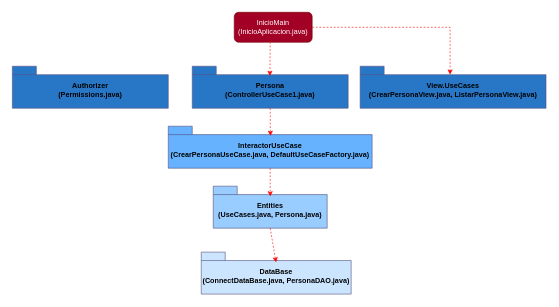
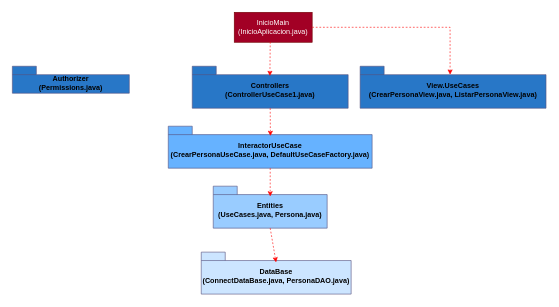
  <mxCell id="0" />
  <mxCell id="1" parent="0" />
- <mxCell id="2" value="InicioMain&lt;br&gt;(InicioAplicacion.java)" style="html=1;whiteSpace=wrap;fillColor=#a20025;strokeColor=#6F0000;fontColor=#ffffff;rounded=1;" vertex="1" parent="1"><mxGeometry x="390" y="20" width="130" height="50" as="geometry" /></mxCell>
- <mxCell id="3" value="Persona&lt;br&gt;(ControllerUseCase1.java)" style="shape=folder;fontStyle=1;spacingTop=10;tabWidth=40;tabHeight=14;tabPosition=left;html=1;whiteSpace=wrap;fillColor=#2877C7;strokeColor=#56517e;" vertex="1" parent="1"><mxGeometry x="320" y="110" width="260" height="70" as="geometry" /></mxCell>
+ <mxCell id="2" value="InicioMain&lt;br&gt;(InicioAplicacion.java)" style="html=1;whiteSpace=wrap;fillColor=#a20025;strokeColor=#6F0000;fontColor=#ffffff;" vertex="1" parent="1"><mxGeometry x="390" y="20" width="130" height="50" as="geometry" /></mxCell>
+ <mxCell id="3" value="Controllers&lt;br&gt;(ControllerUseCase1.java)" style="shape=folder;fontStyle=1;spacingTop=10;tabWidth=40;tabHeight=14;tabPosition=left;html=1;whiteSpace=wrap;fillColor=#2877C7;strokeColor=#56517e;" vertex="1" parent="1"><mxGeometry x="320" y="110" width="260" height="70" as="geometry" /></mxCell>
  <mxCell id="4" value="View.UseCases&lt;br&gt;(CrearPersonaView.java, ListarPersonaView.java)" style="shape=folder;fontStyle=1;spacingTop=10;tabWidth=40;tabHeight=14;tabPosition=left;html=1;whiteSpace=wrap;fillColor=#2877C7;strokeColor=#56517e;" vertex="1" parent="1"><mxGeometry x="600" y="110" width="310" height="70" as="geometry" /></mxCell>
  <mxCell id="5" value="" style="endArrow=classic;html=1;rounded=0;exitX=0.462;exitY=0.988;exitDx=0;exitDy=0;dashed=1;strokeColor=#ff0000;entryX=0.498;entryY=0.231;entryDx=0;entryDy=0;entryPerimeter=0;exitPerimeter=0;" edge="1" parent="1" source="2" target="3"><mxGeometry width="50" height="50" relative="1" as="geometry"><mxPoint x="490" y="200" as="sourcePoint" /><mxPoint x="540" y="150" as="targetPoint" /></mxGeometry></mxCell>
  <mxCell id="6" value="" style="endArrow=classic;html=1;rounded=0;exitX=1;exitY=0.5;exitDx=0;exitDy=0;edgeStyle=orthogonalEdgeStyle;entryX=0;entryY=0;entryDx=150;entryDy=14;entryPerimeter=0;dashed=1;strokeColor=#ff0000;" edge="1" parent="1" source="2" target="4"><mxGeometry width="50" height="50" relative="1" as="geometry"><mxPoint x="430" y="55" as="sourcePoint" /><mxPoint x="140" y="133" as="targetPoint" /></mxGeometry></mxCell>
- <mxCell id="7" value="Authorizer&lt;br&gt;(Permissions.java)" style="shape=folder;fontStyle=1;spacingTop=10;tabWidth=40;tabHeight=14;tabPosition=left;html=1;whiteSpace=wrap;fillColor=#2877C7;strokeColor=#56517e;" vertex="1" parent="1"><mxGeometry x="20" y="110" width="260" height="70" as="geometry" /></mxCell>
+ <mxCell id="7" value="Authorizer&lt;br&gt;(Permissions.java)" style="shape=folder;fontStyle=1;spacingTop=10;tabWidth=40;tabHeight=14;tabPosition=left;html=1;whiteSpace=wrap;fillColor=#2877C7;strokeColor=#56517e;" vertex="1" parent="1"><mxGeometry x="20" y="110" width="195" height="45" as="geometry" /></mxCell>
  <mxCell id="8" value="InteractorUseCase&lt;br&gt;(CrearPersonaUseCase.java, DefaultUseCaseFactory.java)" style="shape=folder;fontStyle=1;spacingTop=10;tabWidth=40;tabHeight=14;tabPosition=left;html=1;whiteSpace=wrap;fillColor=#66B2FF;strokeColor=#56517e;" vertex="1" parent="1"><mxGeometry x="280" y="210" width="340" height="70" as="geometry" /></mxCell>
  <mxCell id="9" value="Entities&lt;br&gt;(UseCases.java, Persona.java)" style="shape=folder;fontStyle=1;spacingTop=10;tabWidth=40;tabHeight=14;tabPosition=left;html=1;whiteSpace=wrap;fillColor=#99CCFF;strokeColor=#56517e;" vertex="1" parent="1"><mxGeometry x="355" y="310" width="190" height="70" as="geometry" /></mxCell>
  <mxCell id="10" value="DataBase&lt;br&gt;(ConnectDataBase.java, PersonaDAO.java)" style="shape=folder;fontStyle=1;spacingTop=10;tabWidth=40;tabHeight=14;tabPosition=left;html=1;whiteSpace=wrap;fillColor=#CCE5FF;strokeColor=#56517e;" vertex="1" parent="1"><mxGeometry x="335" y="420" width="250" height="70" as="geometry" /></mxCell>
  <mxCell id="11" value="" style="endArrow=classic;html=1;rounded=0;exitX=0.5;exitY=1;exitDx=0;exitDy=0;dashed=1;strokeColor=#ff0000;exitPerimeter=0;entryX=0.501;entryY=0.231;entryDx=0;entryDy=0;entryPerimeter=0;" edge="1" parent="1" source="3" target="8"><mxGeometry width="50" height="50" relative="1" as="geometry"><mxPoint x="465" y="80" as="sourcePoint" /><mxPoint x="450" y="270" as="targetPoint" /></mxGeometry></mxCell>
  <mxCell id="12" value="" style="endArrow=classic;html=1;rounded=0;exitX=0.5;exitY=1;exitDx=0;exitDy=0;dashed=1;strokeColor=#ff0000;exitPerimeter=0;entryX=0.5;entryY=0.243;entryDx=0;entryDy=0;entryPerimeter=0;" edge="1" parent="1" source="8" target="9"><mxGeometry width="50" height="50" relative="1" as="geometry"><mxPoint x="460" y="190" as="sourcePoint" /><mxPoint x="460" y="290" as="targetPoint" /></mxGeometry></mxCell>
  <mxCell id="13" value="" style="endArrow=classic;html=1;rounded=0;exitX=0.5;exitY=1;exitDx=0;exitDy=0;dashed=1;strokeColor=#ff0000;exitPerimeter=0;entryX=0.499;entryY=0.243;entryDx=0;entryDy=0;entryPerimeter=0;" edge="1" parent="1" source="9" target="10"><mxGeometry width="50" height="50" relative="1" as="geometry"><mxPoint x="460" y="340" as="sourcePoint" /><mxPoint x="460" y="437" as="targetPoint" /></mxGeometry></mxCell>
